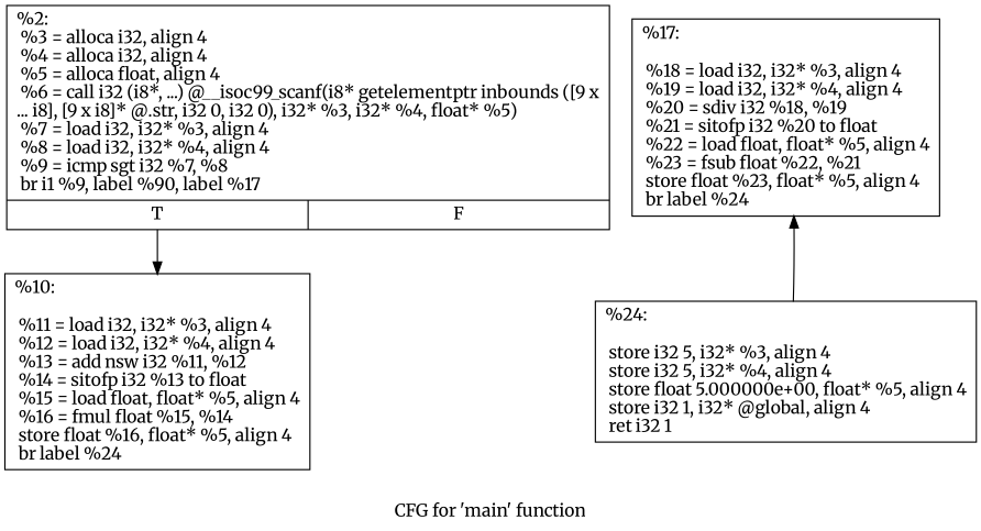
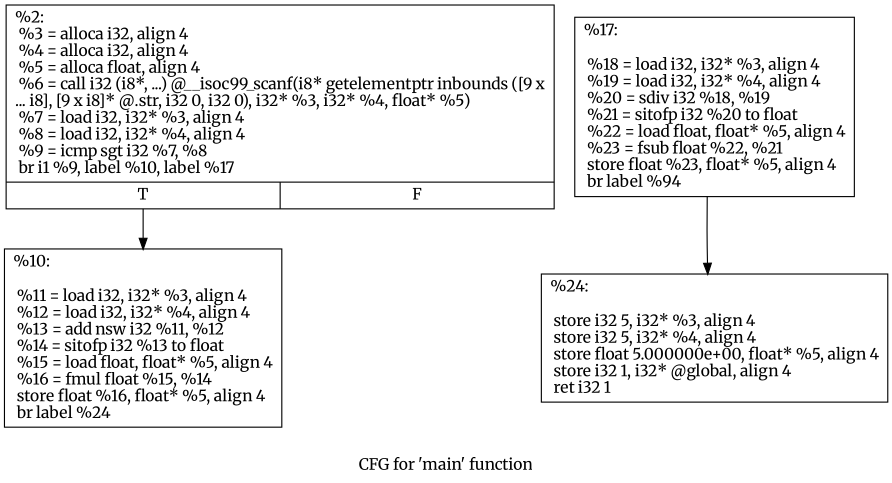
  digraph {
    fontname=Merriweather
    label="CFG for 'main' function"
    node [fontname=Merriweather shape=record]
    edge [fontname=Merriweather]
-   n1 [label="{%2:\l  %3 = alloca i32, align 4\l  %4 = alloca i32, align 4\l  %5 = alloca float, align 4\l  %6 = call i32 (i8*, ...) @__isoc99_scanf(i8* getelementptr inbounds ([9 x\l... i8], [9 x i8]* @.str, i32 0, i32 0), i32* %3, i32* %4, float* %5)\l  %7 = load i32, i32* %3, align 4\l  %8 = load i32, i32* %4, align 4\l  %9 = icmp sgt i32 %7, %8\l  br i1 %9, label %90, label %17\l|{<s0>T|<s1>F}}"]
+   n1 [label="{%2:\l  %3 = alloca i32, align 4\l  %4 = alloca i32, align 4\l  %5 = alloca float, align 4\l  %6 = call i32 (i8*, ...) @__isoc99_scanf(i8* getelementptr inbounds ([9 x\l... i8], [9 x i8]* @.str, i32 0, i32 0), i32* %3, i32* %4, float* %5)\l  %7 = load i32, i32* %3, align 4\l  %8 = load i32, i32* %4, align 4\l  %9 = icmp sgt i32 %7, %8\l  br i1 %9, label %10, label %17\l|{<s0>T|<s1>F}}"]
    n2 [label="{%10:\l\l  %11 = load i32, i32* %3, align 4\l  %12 = load i32, i32* %4, align 4\l  %13 = add nsw i32 %11, %12\l  %14 = sitofp i32 %13 to float\l  %15 = load float, float* %5, align 4\l  %16 = fmul float %15, %14\l  store float %16, float* %5, align 4\l  br label %24\l}"]
-   n3 [label="{%17:\l\l  %18 = load i32, i32* %3, align 4\l  %19 = load i32, i32* %4, align 4\l  %20 = sdiv i32 %18, %19\l  %21 = sitofp i32 %20 to float\l  %22 = load float, float* %5, align 4\l  %23 = fsub float %22, %21\l  store float %23, float* %5, align 4\l  br label %24\l}"]
+   n3 [label="{%17:\l\l  %18 = load i32, i32* %3, align 4\l  %19 = load i32, i32* %4, align 4\l  %20 = sdiv i32 %18, %19\l  %21 = sitofp i32 %20 to float\l  %22 = load float, float* %5, align 4\l  %23 = fsub float %22, %21\l  store float %23, float* %5, align 4\l  br label %94\l}"]
    n4 [label="{%24:\l\l  store i32 5, i32* %3, align 4\l  store i32 5, i32* %4, align 4\l  store float 5.000000e+00, float* %5, align 4\l  store i32 1, i32* @global, align 4\l  ret i32 1\l}"]
    n1 -> n2 [tailport=s0]
-   n4 -> n3
+   n3 -> n4
  }
